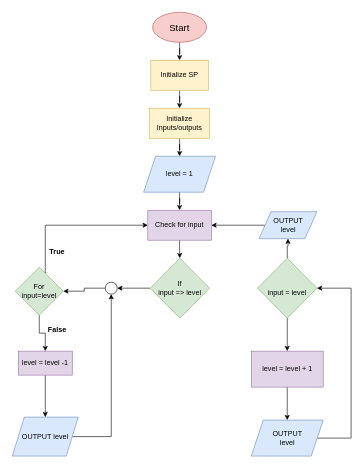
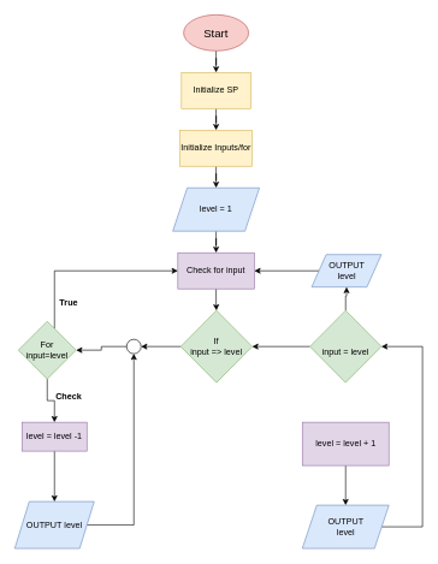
  <mxCell id="0" />
  <mxCell id="1" parent="0" />
  <mxCell id="2" value="" style="edgeStyle=orthogonalEdgeStyle;rounded=0;orthogonalLoop=1;jettySize=auto;html=1;" edge="1" parent="1" source="3" target="5"><mxGeometry relative="1" as="geometry" /></mxCell>
  <mxCell id="3" value="&lt;font style=&quot;font-size: 16px&quot;&gt;Start&lt;/font&gt;" style="ellipse;whiteSpace=wrap;html=1;fillColor=#f8cecc;strokeColor=#b85450;" vertex="1" parent="1"><mxGeometry x="254" y="20" width="90" height="50" as="geometry" /></mxCell>
  <mxCell id="4" value="" style="edgeStyle=orthogonalEdgeStyle;rounded=0;orthogonalLoop=1;jettySize=auto;html=1;" edge="1" parent="1" source="5" target="7"><mxGeometry relative="1" as="geometry" /></mxCell>
  <mxCell id="5" value="Initialize SP" style="rounded=0;whiteSpace=wrap;html=1;fillColor=#fff2cc;strokeColor=#d6b656;" vertex="1" parent="1"><mxGeometry x="251" y="100" width="96" height="50" as="geometry" /></mxCell>
  <mxCell id="6" value="" style="edgeStyle=orthogonalEdgeStyle;rounded=0;orthogonalLoop=1;jettySize=auto;html=1;" edge="1" parent="1" source="7" target="9"><mxGeometry relative="1" as="geometry" /></mxCell>
- <mxCell id="7" value="Initialize Inputs/outputs" style="rounded=0;whiteSpace=wrap;html=1;fillColor=#fff2cc;strokeColor=#d6b656;" vertex="1" parent="1"><mxGeometry x="249" y="180" width="100" height="50" as="geometry" /></mxCell>
+ <mxCell id="7" value="Initialize Inputs/for" style="rounded=0;whiteSpace=wrap;html=1;fillColor=#fff2cc;strokeColor=#d6b656;" vertex="1" parent="1"><mxGeometry x="249" y="180" width="100" height="50" as="geometry" /></mxCell>
  <mxCell id="8" value="" style="edgeStyle=orthogonalEdgeStyle;rounded=0;orthogonalLoop=1;jettySize=auto;html=1;" edge="1" parent="1" source="9" target="11"><mxGeometry relative="1" as="geometry" /></mxCell>
  <mxCell id="9" value="level = 1" style="shape=parallelogram;perimeter=parallelogramPerimeter;whiteSpace=wrap;html=1;fixedSize=1;fillColor=#dae8fc;strokeColor=#6c8ebf;" vertex="1" parent="1"><mxGeometry x="239" y="260" width="120" height="60" as="geometry" /></mxCell>
  <mxCell id="10" value="" style="edgeStyle=orthogonalEdgeStyle;rounded=0;orthogonalLoop=1;jettySize=auto;html=1;" edge="1" parent="1" source="11" target="13"><mxGeometry relative="1" as="geometry" /></mxCell>
  <mxCell id="11" value="Check for input" style="rounded=0;whiteSpace=wrap;html=1;fillColor=#e1d5e7;strokeColor=#9673a6;" vertex="1" parent="1"><mxGeometry x="246" y="350" width="106" height="50" as="geometry" /></mxCell>
  <mxCell id="12" style="edgeStyle=orthogonalEdgeStyle;rounded=0;orthogonalLoop=1;jettySize=auto;html=1;entryX=1;entryY=0.5;entryDx=0;entryDy=0;" edge="1" parent="1" source="13" target="20"><mxGeometry relative="1" as="geometry" /></mxCell>
  <mxCell id="13" value="If &lt;br&gt;input =&amp;gt; level" style="rhombus;whiteSpace=wrap;html=1;fillColor=#d5e8d4;strokeColor=#82b366;" vertex="1" parent="1"><mxGeometry x="250" y="430" width="99" height="100" as="geometry" /></mxCell>
  <mxCell id="14" value="" style="edgeStyle=orthogonalEdgeStyle;rounded=0;orthogonalLoop=1;jettySize=auto;html=1;" edge="1" parent="1" source="16" target="18"><mxGeometry relative="1" as="geometry" /></mxCell>
  <mxCell id="15" style="edgeStyle=orthogonalEdgeStyle;rounded=0;orthogonalLoop=1;jettySize=auto;html=1;entryX=0;entryY=0.5;entryDx=0;entryDy=0;" edge="1" parent="1" source="16" target="11"><mxGeometry relative="1" as="geometry"><Array as="points"><mxPoint x="75" y="375" /></Array></mxGeometry></mxCell>
  <mxCell id="16" value="For&lt;br&gt;input=level" style="rhombus;whiteSpace=wrap;html=1;fillColor=#d5e8d4;strokeColor=#82b366;" vertex="1" parent="1"><mxGeometry x="25" y="445" width="80" height="80" as="geometry" /></mxCell>
  <mxCell id="17" value="" style="edgeStyle=orthogonalEdgeStyle;rounded=0;orthogonalLoop=1;jettySize=auto;html=1;" edge="1" parent="1" source="18" target="22"><mxGeometry relative="1" as="geometry" /></mxCell>
  <mxCell id="18" value="level = level -1" style="whiteSpace=wrap;html=1;fillColor=#e1d5e7;strokeColor=#9673a6;" vertex="1" parent="1"><mxGeometry x="30" y="585" width="90" height="40" as="geometry" /></mxCell>
  <mxCell id="19" style="edgeStyle=orthogonalEdgeStyle;rounded=0;orthogonalLoop=1;jettySize=auto;html=1;entryX=1;entryY=0.5;entryDx=0;entryDy=0;" edge="1" parent="1" source="20" target="16"><mxGeometry relative="1" as="geometry" /></mxCell>
  <mxCell id="20" value="" style="ellipse;whiteSpace=wrap;html=1;aspect=fixed;" vertex="1" parent="1"><mxGeometry x="175" y="470" width="20" height="20" as="geometry" /></mxCell>
  <mxCell id="21" style="edgeStyle=orthogonalEdgeStyle;rounded=0;orthogonalLoop=1;jettySize=auto;html=1;entryX=0.5;entryY=1;entryDx=0;entryDy=0;" edge="1" parent="1" source="22" target="20"><mxGeometry relative="1" as="geometry" /></mxCell>
  <mxCell id="22" value="OUTPUT level" style="shape=parallelogram;perimeter=parallelogramPerimeter;whiteSpace=wrap;html=1;fixedSize=1;fillColor=#dae8fc;strokeColor=#6c8ebf;" vertex="1" parent="1"><mxGeometry x="20" y="695" width="110" height="65" as="geometry" /></mxCell>
- <mxCell id="23" value="&lt;b&gt;False&lt;/b&gt;" style="text;html=1;strokeColor=none;fillColor=none;align=center;verticalAlign=middle;whiteSpace=wrap;rounded=0;" vertex="1" parent="1"><mxGeometry x="75" y="540" width="40" height="20" as="geometry" /></mxCell>
+ <mxCell id="23" value="&lt;b&gt;Check&lt;/b&gt;" style="text;html=1;strokeColor=none;fillColor=none;align=center;verticalAlign=middle;whiteSpace=wrap;rounded=0;" vertex="1" parent="1"><mxGeometry x="75" y="540" width="40" height="20" as="geometry" /></mxCell>
  <mxCell id="24" value="&lt;b&gt;True&lt;/b&gt;" style="text;html=1;strokeColor=none;fillColor=none;align=center;verticalAlign=middle;whiteSpace=wrap;rounded=0;" vertex="1" parent="1"><mxGeometry x="75" y="410" width="40" height="20" as="geometry" /></mxCell>
- <mxCell id="25" value="" style="edgeStyle=orthogonalEdgeStyle;rounded=0;orthogonalLoop=1;jettySize=auto;html=1;" edge="1" parent="1" source="27" target="29"><mxGeometry relative="1" as="geometry" /></mxCell>
+ <mxCell id="25" value="" style="edgeStyle=orthogonalEdgeStyle;rounded=0;orthogonalLoop=1;jettySize=auto;html=1;" edge="1" parent="1" source="27" target="13"><mxGeometry relative="1" as="geometry" /></mxCell>
  <mxCell id="26" value="" style="edgeStyle=orthogonalEdgeStyle;rounded=0;orthogonalLoop=1;jettySize=auto;html=1;" edge="1" parent="1" source="27" target="33"><mxGeometry relative="1" as="geometry" /></mxCell>
  <mxCell id="27" value="&lt;br&gt;input = level" style="rhombus;whiteSpace=wrap;html=1;fillColor=#d5e8d4;strokeColor=#82b366;" vertex="1" parent="1"><mxGeometry x="429" y="430" width="99" height="100" as="geometry" /></mxCell>
  <mxCell id="28" value="" style="edgeStyle=orthogonalEdgeStyle;rounded=0;orthogonalLoop=1;jettySize=auto;html=1;" edge="1" parent="1" source="29" target="31"><mxGeometry relative="1" as="geometry" /></mxCell>
  <mxCell id="29" value="level = level + 1" style="whiteSpace=wrap;html=1;fillColor=#e1d5e7;strokeColor=#9673a6;" vertex="1" parent="1"><mxGeometry x="418.5" y="585" width="120" height="60" as="geometry" /></mxCell>
  <mxCell id="30" style="edgeStyle=orthogonalEdgeStyle;rounded=0;orthogonalLoop=1;jettySize=auto;html=1;entryX=1;entryY=0.5;entryDx=0;entryDy=0;" edge="1" parent="1" source="31" target="27"><mxGeometry relative="1" as="geometry"><Array as="points"><mxPoint x="585" y="730" /><mxPoint x="585" y="480" /></Array></mxGeometry></mxCell>
  <mxCell id="31" value="OUTPUT&lt;br&gt;level" style="shape=parallelogram;perimeter=parallelogramPerimeter;whiteSpace=wrap;html=1;fixedSize=1;fillColor=#dae8fc;strokeColor=#6c8ebf;" vertex="1" parent="1"><mxGeometry x="418.5" y="700" width="120" height="60" as="geometry" /></mxCell>
  <mxCell id="32" value="" style="edgeStyle=orthogonalEdgeStyle;rounded=0;orthogonalLoop=1;jettySize=auto;html=1;" edge="1" parent="1" source="33" target="11"><mxGeometry relative="1" as="geometry" /></mxCell>
  <mxCell id="33" value="OUTPUT&lt;br&gt;level" style="shape=parallelogram;perimeter=parallelogramPerimeter;whiteSpace=wrap;html=1;fixedSize=1;fillColor=#dae8fc;strokeColor=#6c8ebf;" vertex="1" parent="1"><mxGeometry x="431.5" y="352.5" width="96.5" height="45" as="geometry" /></mxCell>
